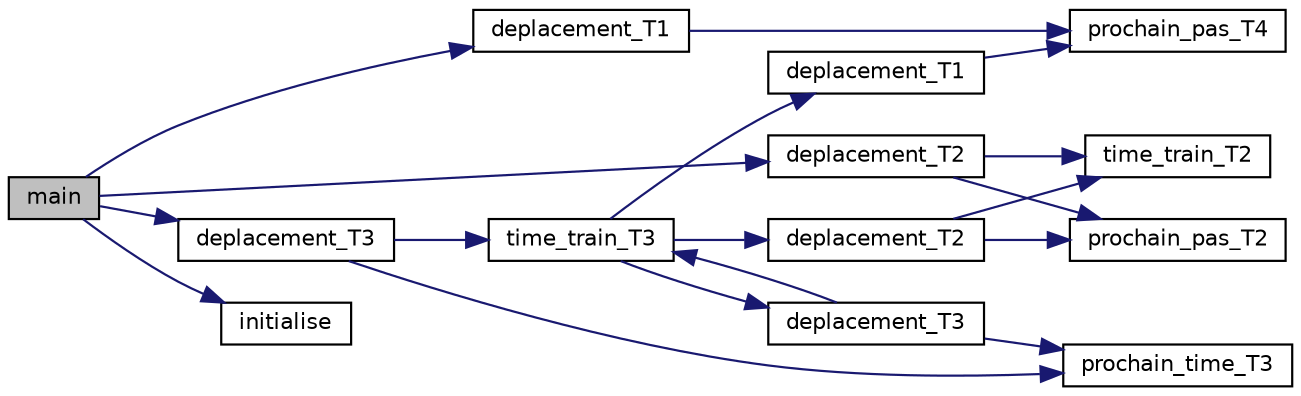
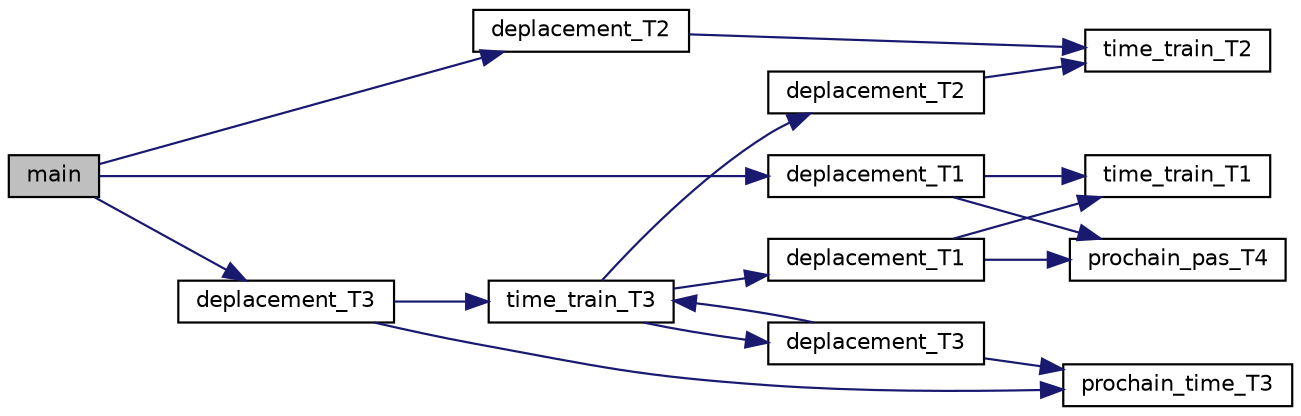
  digraph {
    rankdir=LR
    node [color=black fillcolor=white fontname=Helvetica fontsize=10 shape=record style=filled]
    edge [color=midnightblue fontname=Helvetica fontsize=10 labelfontname=Helvetica labelfontsize=10 style=solid]
    n1 [fillcolor=grey75 fontcolor=black height=0.2 label=main width=0.4]
    n2 [height=0.2 label=deplacement_T1 width=0.4]
    n3 [height=0.2 label=deplacement_T2 width=0.4]
    n4 [height=0.2 label=deplacement_T3 width=0.4]
-   n5 [height=0.2 label=initialise width=0.4]
    n6 [height=0.2 label=prochain_pas_T4 width=0.4]
-   n8 [height=0.2 label=prochain_pas_T2 width=0.4]
+   n7 [height=0.2 label=time_train_T1 width=0.4]
    n9 [height=0.2 label=time_train_T2 width=0.4]
    n10 [height=0.2 label=prochain_time_T3 width=0.4]
    n11 [height=0.2 label=time_train_T3 width=0.4]
    n12 [height=0.2 label=deplacement_T1 width=0.4]
    n13 [height=0.2 label=deplacement_T2 width=0.4]
    n14 [height=0.2 label=deplacement_T3 width=0.4]
    n1 -> n2
    n1 -> n3
    n1 -> n4
-   n1 -> n5
    n2 -> n6
-   n3 -> n8
+   n2 -> n7
    n3 -> n9
    n4 -> n10
    n4 -> n11
    n11 -> n12
    n11 -> n13
    n11 -> n14
    n12 -> n6
-   n13 -> n8
+   n12 -> n7
    n13 -> n9
    n14 -> n10
    n14 -> n11
  }
